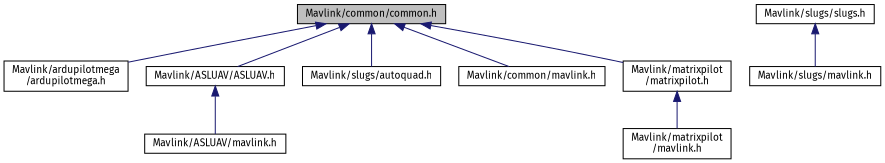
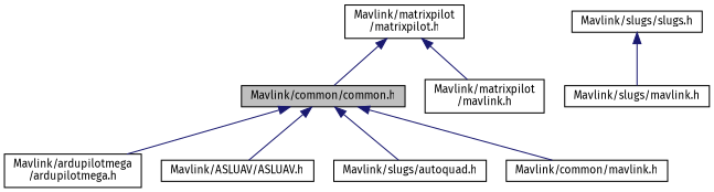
  digraph {
    fontname="Fira Sans"
    node [color=black fillcolor=white fontname="Fira Sans" fontsize=10 shape=record style=filled]
    edge [color=midnightblue dir=back fontname="Fira Sans" fontsize=10 labelfontname=Helvetica labelfontsize=10 style=solid]
    n1 [fillcolor=grey75 fontcolor=black height=0.2 label="Mavlink/common/common.h" width=0.4]
    n2 [height=0.2 label="Mavlink/ardupilotmega\l/ardupilotmega.h" width=0.4]
    n3 [height=0.2 label="Mavlink/ASLUAV/ASLUAV.h" width=0.4]
    n4 [height=0.2 label="Mavlink/slugs/autoquad.h" width=0.4]
    n5 [height=0.2 label="Mavlink/common/mavlink.h" width=0.4]
    n6 [height=0.2 label="Mavlink/matrixpilot\l/matrixpilot.h" width=0.4]
-   n7 [height=0.2 label="Mavlink/ASLUAV/mavlink.h" width=0.4]
    n8 [height=0.2 label="Mavlink/matrixpilot\l/mavlink.h" width=0.4]
    n9 [height=0.2 label="Mavlink/slugs/slugs.h" width=0.4]
    n10 [height=0.2 label="Mavlink/slugs/mavlink.h" width=0.4]
    n1 -> n2
    n1 -> n3
    n1 -> n4
    n1 -> n5
-   n1 -> n6
-   n3 -> n7
+   n6 -> n1
    n6 -> n8
    n9 -> n10
  }
